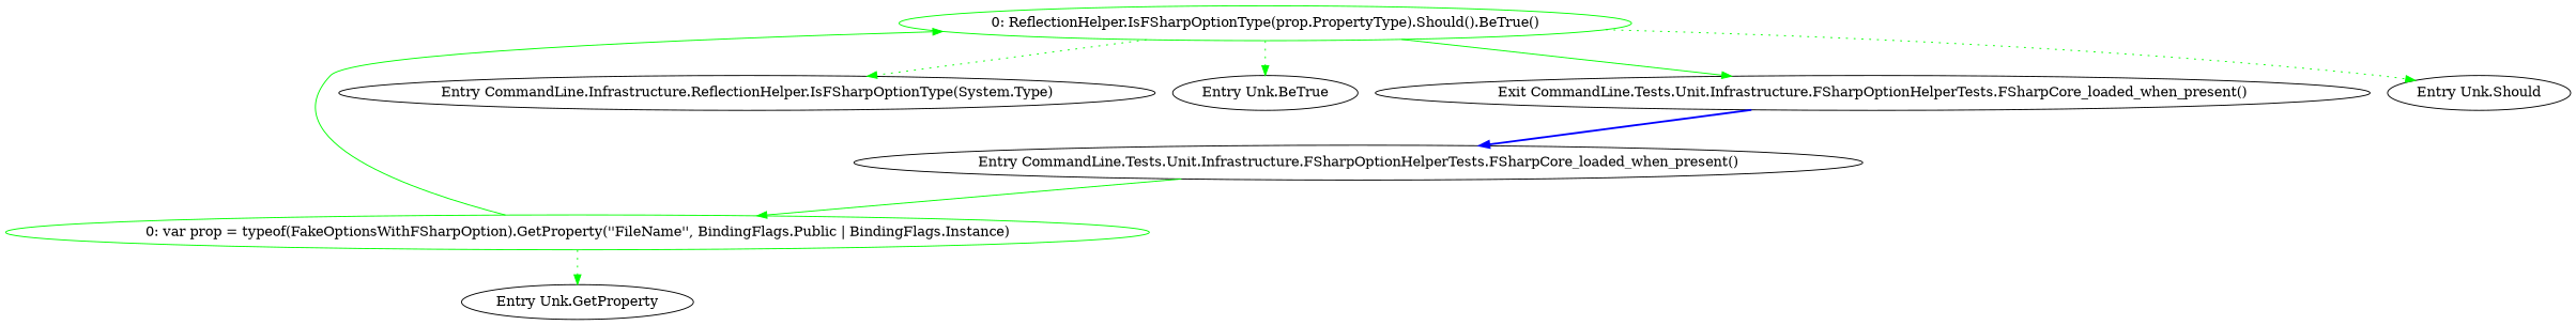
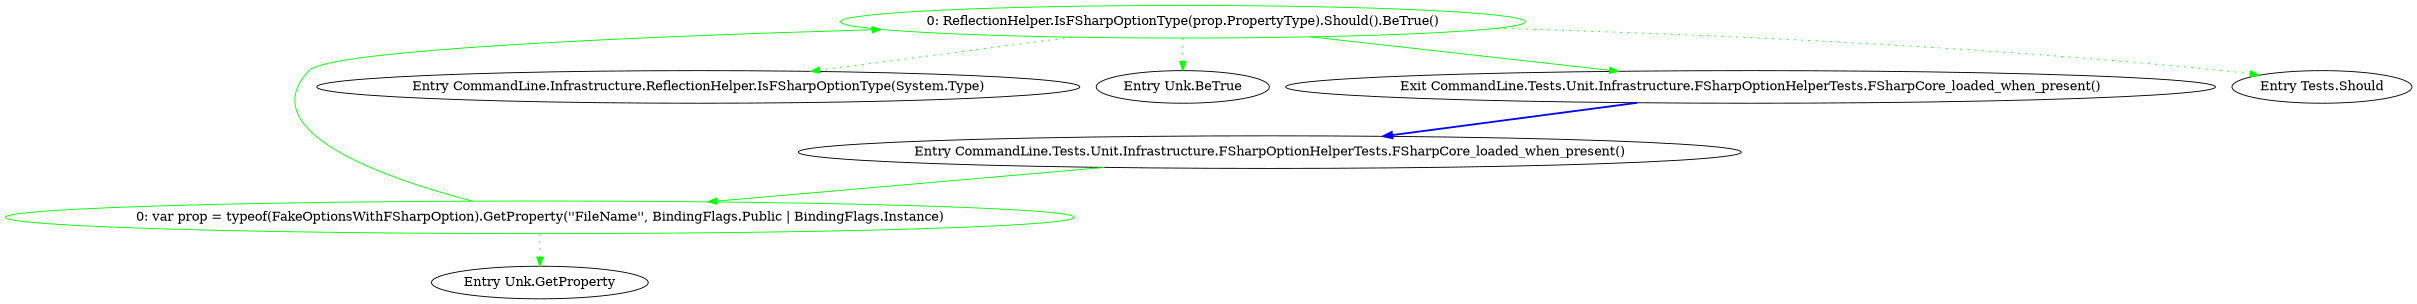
  digraph {
    node [cluster="CommandLine.Tests.Unit.Infrastructure.FSharpOptionHelperTests.FSharpCore_loaded_when_present()" file="FSharpOptionHelperTests.cs"]
    edge [color=green style=dotted]
    n1 [cluster="CommandLine.Infrastructure.ReflectionHelper.IsFSharpOptionType(System.Type)" label="Entry CommandLine.Infrastructure.ReflectionHelper.IsFSharpOptionType(System.Type)" span="32-32"]
    n2 [cluster="Unk.BeTrue" label="Entry Unk.BeTrue"]
    n3 [cluster="Unk.GetProperty" label="Entry Unk.GetProperty"]
    n4 [label="Entry CommandLine.Tests.Unit.Infrastructure.FSharpOptionHelperTests.FSharpCore_loaded_when_present()" span="11-11"]
    n5 [color=green community=0 label="0: var prop = typeof(FakeOptionsWithFSharpOption).GetProperty(''FileName'', BindingFlags.Public | BindingFlags.Instance)" span="13-13"]
    n6 [color=green community=0 label="0: ReflectionHelper.IsFSharpOptionType(prop.PropertyType).Should().BeTrue()" span="15-15"]
    n7 [label="Exit CommandLine.Tests.Unit.Infrastructure.FSharpOptionHelperTests.FSharpCore_loaded_when_present()" span="11-11"]
-   n8 [cluster="Unk.Should" label="Entry Unk.Should"]
+   n8 [cluster="Unk.Should" label="Entry Tests.Should"]
    n4 -> n5 [style=solid]
    n5 -> n3
    n5 -> n6 [style=solid]
    n6 -> n1
    n6 -> n2
    n6 -> n7 [style=solid]
    n6 -> n8
    n7 -> n4 [color=blue style=bold]
  }
